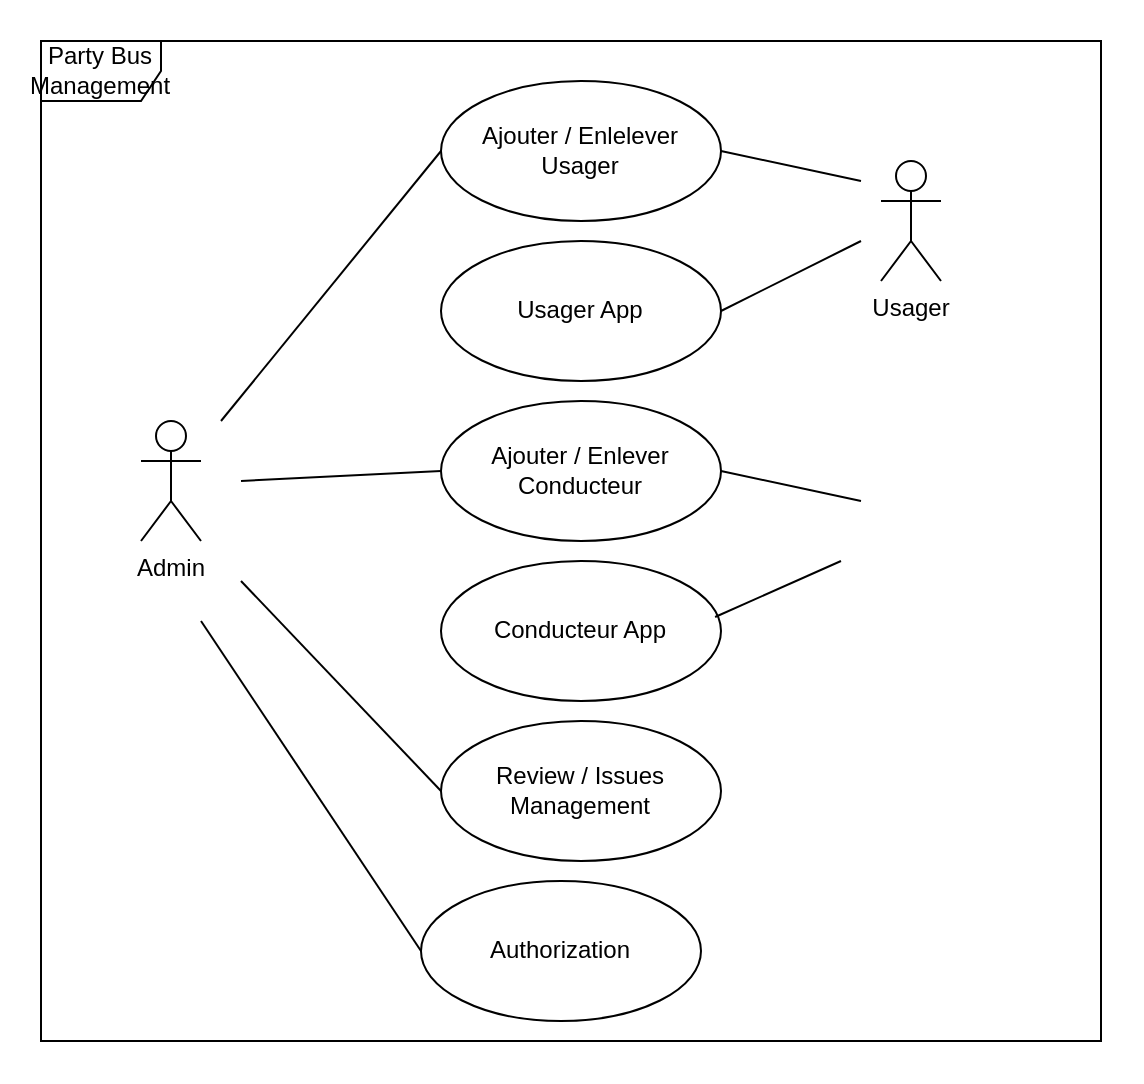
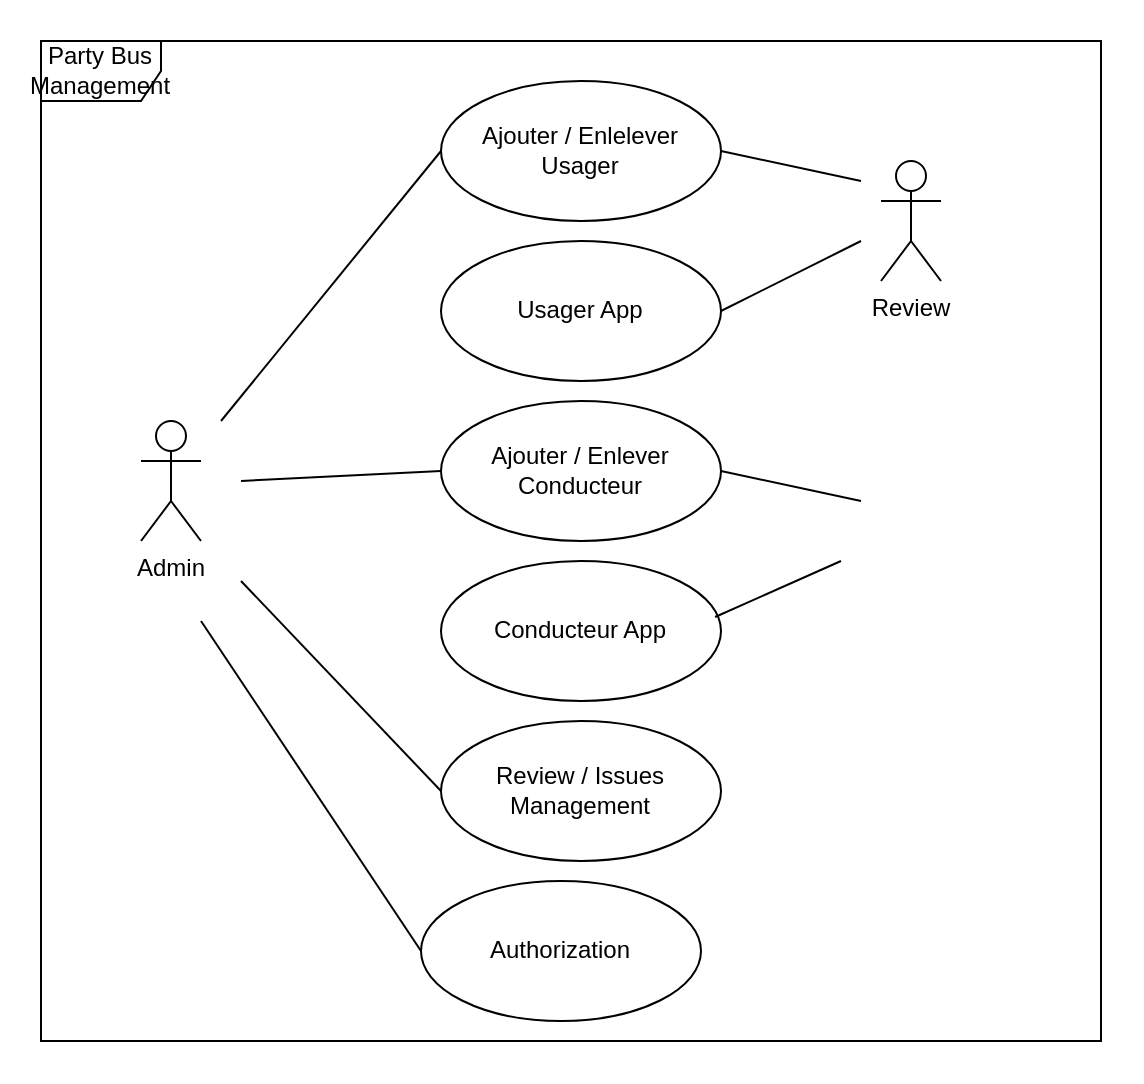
  <mxCell id="0" />
  <mxCell id="1" parent="0" />
  <mxCell id="2" value="Ajouter / Enlelever&lt;br&gt;Usager" style="ellipse;whiteSpace=wrap;html=1;" vertex="1" parent="1"><mxGeometry x="220" y="40" width="140" height="70" as="geometry" /></mxCell>
  <mxCell id="3" value="Admin" style="shape=umlActor;verticalLabelPosition=bottom;verticalAlign=top;html=1;" vertex="1" parent="1"><mxGeometry x="70" y="210" width="30" height="60" as="geometry" /></mxCell>
  <mxCell id="4" value="Usager App" style="ellipse;whiteSpace=wrap;html=1;" vertex="1" parent="1"><mxGeometry x="220" y="120" width="140" height="70" as="geometry" /></mxCell>
  <mxCell id="5" value="Ajouter / Enlever&lt;br&gt;Conducteur" style="ellipse;whiteSpace=wrap;html=1;" vertex="1" parent="1"><mxGeometry x="220" y="200" width="140" height="70" as="geometry" /></mxCell>
  <mxCell id="6" value="Conducteur App" style="ellipse;whiteSpace=wrap;html=1;" vertex="1" parent="1"><mxGeometry x="220" y="280" width="140" height="70" as="geometry" /></mxCell>
  <mxCell id="7" value="Review / Issues&lt;br&gt;Management" style="ellipse;whiteSpace=wrap;html=1;" vertex="1" parent="1"><mxGeometry x="220" y="360" width="140" height="70" as="geometry" /></mxCell>
  <mxCell id="8" value="Party Bus Management" style="shape=umlFrame;whiteSpace=wrap;html=1;" vertex="1" parent="1"><mxGeometry x="20" y="20" width="530" height="500" as="geometry" /></mxCell>
  <mxCell id="9" value="" style="endArrow=none;html=1;rounded=0;entryX=0;entryY=0.5;entryDx=0;entryDy=0;" edge="1" parent="1" target="2"><mxGeometry width="50" height="50" relative="1" as="geometry"><mxPoint x="110" y="210" as="sourcePoint" /><mxPoint x="200" y="170" as="targetPoint" /></mxGeometry></mxCell>
- <mxCell id="10" value="Usager" style="shape=umlActor;verticalLabelPosition=bottom;verticalAlign=top;html=1;outlineConnect=0;" vertex="1" parent="1"><mxGeometry x="440" y="80" width="30" height="60" as="geometry" /></mxCell>
+ <mxCell id="10" value="Review" style="shape=umlActor;verticalLabelPosition=bottom;verticalAlign=top;html=1;outlineConnect=0;" vertex="1" parent="1"><mxGeometry x="440" y="80" width="30" height="60" as="geometry" /></mxCell>
  <mxCell id="11" value="Authorization" style="ellipse;whiteSpace=wrap;html=1;" vertex="1" parent="1"><mxGeometry x="210" y="440" width="140" height="70" as="geometry" /></mxCell>
  <mxCell id="12" value="" style="endArrow=none;html=1;rounded=0;entryX=0;entryY=0.5;entryDx=0;entryDy=0;" edge="1" parent="1" target="5"><mxGeometry width="50" height="50" relative="1" as="geometry"><mxPoint x="120" y="240" as="sourcePoint" /><mxPoint x="660" y="150" as="targetPoint" /></mxGeometry></mxCell>
  <mxCell id="13" value="" style="endArrow=none;html=1;rounded=0;entryX=0;entryY=0.5;entryDx=0;entryDy=0;" edge="1" parent="1" target="7"><mxGeometry width="50" height="50" relative="1" as="geometry"><mxPoint x="120" y="290" as="sourcePoint" /><mxPoint x="660" y="150" as="targetPoint" /></mxGeometry></mxCell>
  <mxCell id="14" value="" style="endArrow=none;html=1;rounded=0;entryX=0;entryY=0.5;entryDx=0;entryDy=0;" edge="1" parent="1" target="11"><mxGeometry width="50" height="50" relative="1" as="geometry"><mxPoint x="100" y="310" as="sourcePoint" /><mxPoint x="660" y="150" as="targetPoint" /></mxGeometry></mxCell>
  <mxCell id="15" value="" style="endArrow=none;html=1;rounded=0;exitX=1;exitY=0.5;exitDx=0;exitDy=0;" edge="1" parent="1" source="2"><mxGeometry width="50" height="50" relative="1" as="geometry"><mxPoint x="610" y="200" as="sourcePoint" /><mxPoint x="430" y="90" as="targetPoint" /></mxGeometry></mxCell>
  <mxCell id="16" value="" style="endArrow=none;html=1;rounded=0;exitX=1;exitY=0.5;exitDx=0;exitDy=0;" edge="1" parent="1" source="4"><mxGeometry width="50" height="50" relative="1" as="geometry"><mxPoint x="610" y="200" as="sourcePoint" /><mxPoint x="430" y="120" as="targetPoint" /></mxGeometry></mxCell>
  <mxCell id="17" value="" style="endArrow=none;html=1;rounded=0;exitX=1;exitY=0.5;exitDx=0;exitDy=0;" edge="1" parent="1" source="5"><mxGeometry width="50" height="50" relative="1" as="geometry"><mxPoint x="610" y="200" as="sourcePoint" /><mxPoint x="430" y="250" as="targetPoint" /></mxGeometry></mxCell>
  <mxCell id="18" value="" style="endArrow=none;html=1;rounded=0;exitX=0.979;exitY=0.4;exitDx=0;exitDy=0;exitPerimeter=0;" edge="1" parent="1" source="6"><mxGeometry width="50" height="50" relative="1" as="geometry"><mxPoint x="610" y="200" as="sourcePoint" /><mxPoint x="420" y="280" as="targetPoint" /></mxGeometry></mxCell>
